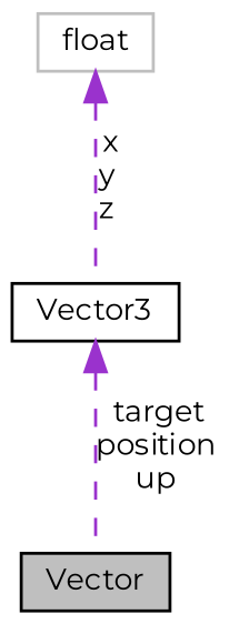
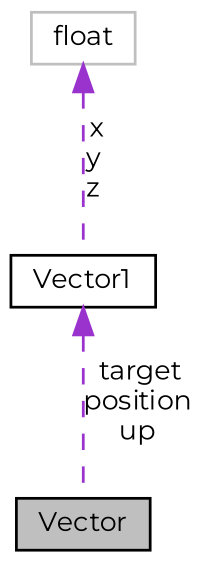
  digraph {
    fontname=Montserrat
    node [color=black fontname=Montserrat fontsize=10 shape=record]
    edge [color=darkorchid3 dir=back fontname=Montserrat fontsize=10 labelfontname=Helvetica labelfontsize=10 style=dashed]
    n1 [fillcolor=grey75 fontcolor=black height=0.2 label=Vector style=filled width=0.4]
-   n2 [height=0.2 label=Vector3 width=0.4]
+   n2 [height=0.2 label=Vector1 width=0.4]
    n3 [color=grey75 height=0.2 label=float width=0.4]
    n2 -> n1 [label=" target\nposition\nup"]
    n3 -> n2 [label=" x\ny\nz"]
  }
